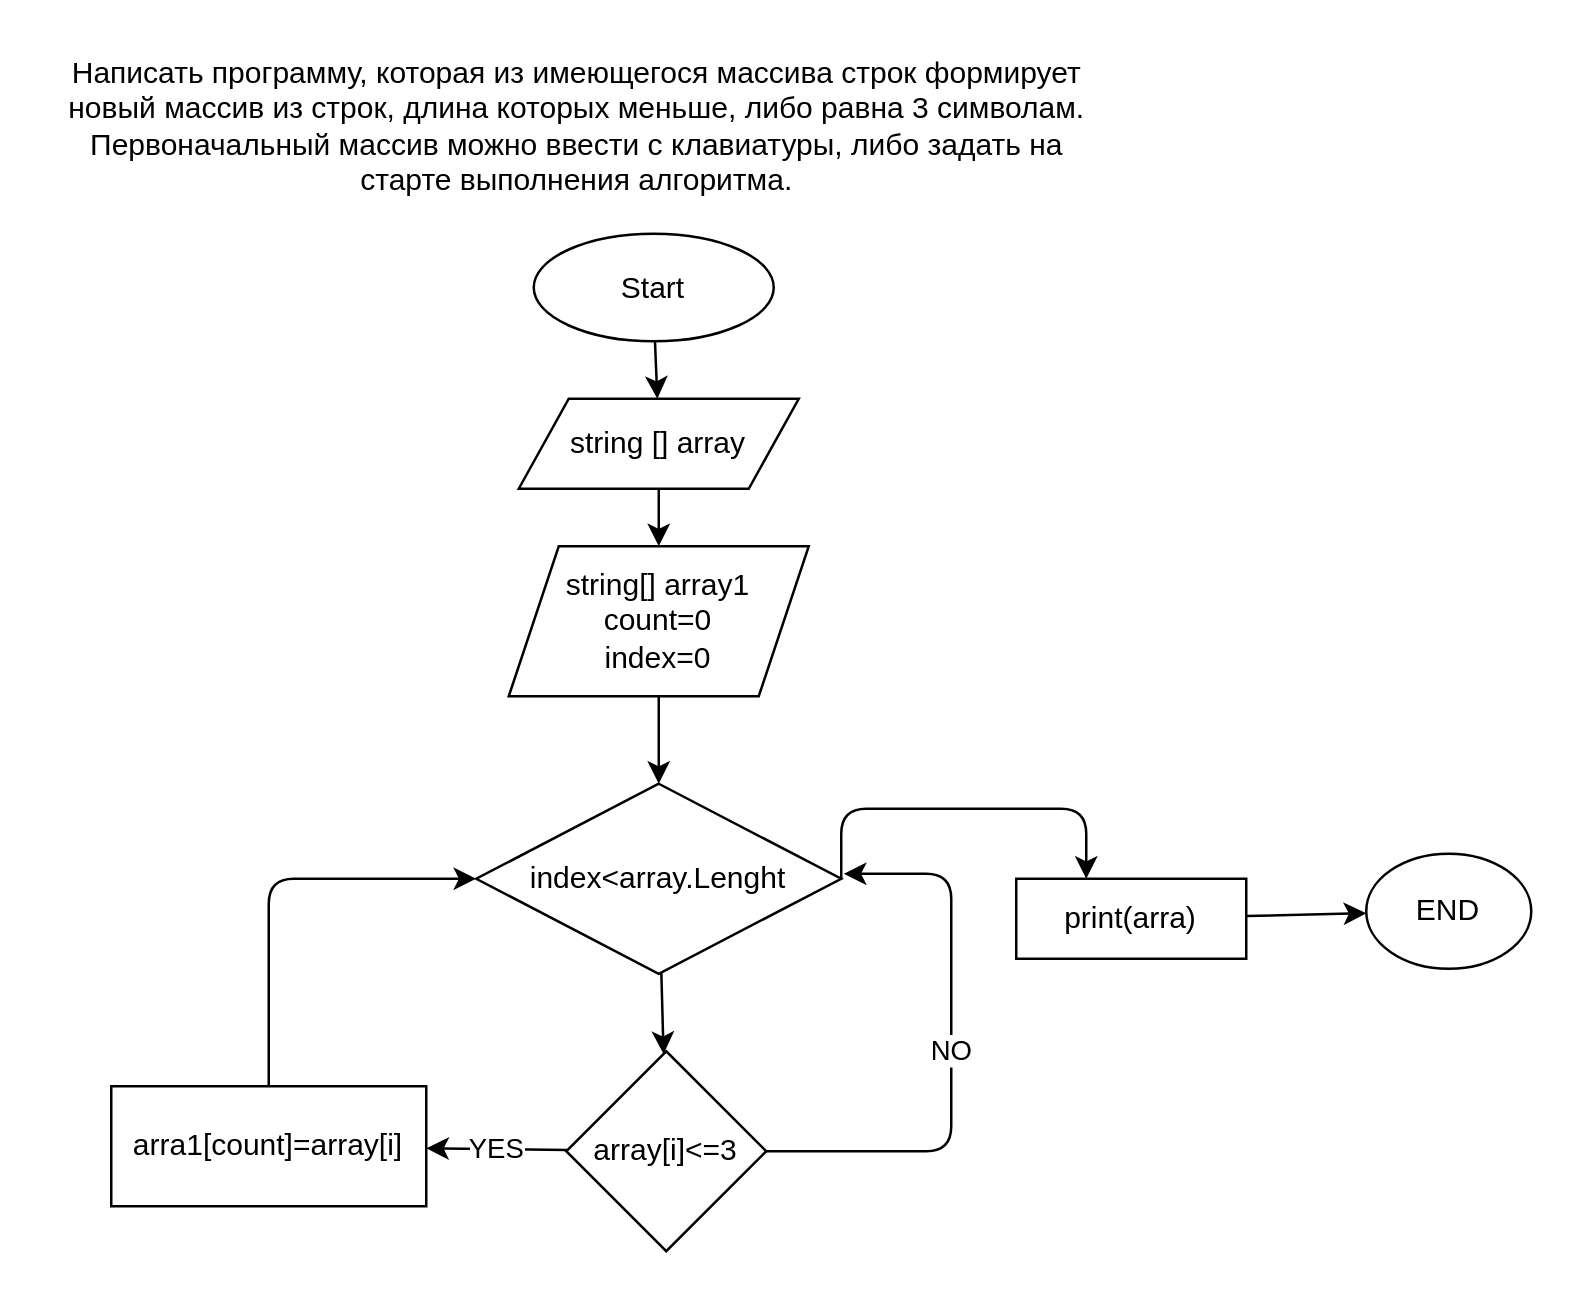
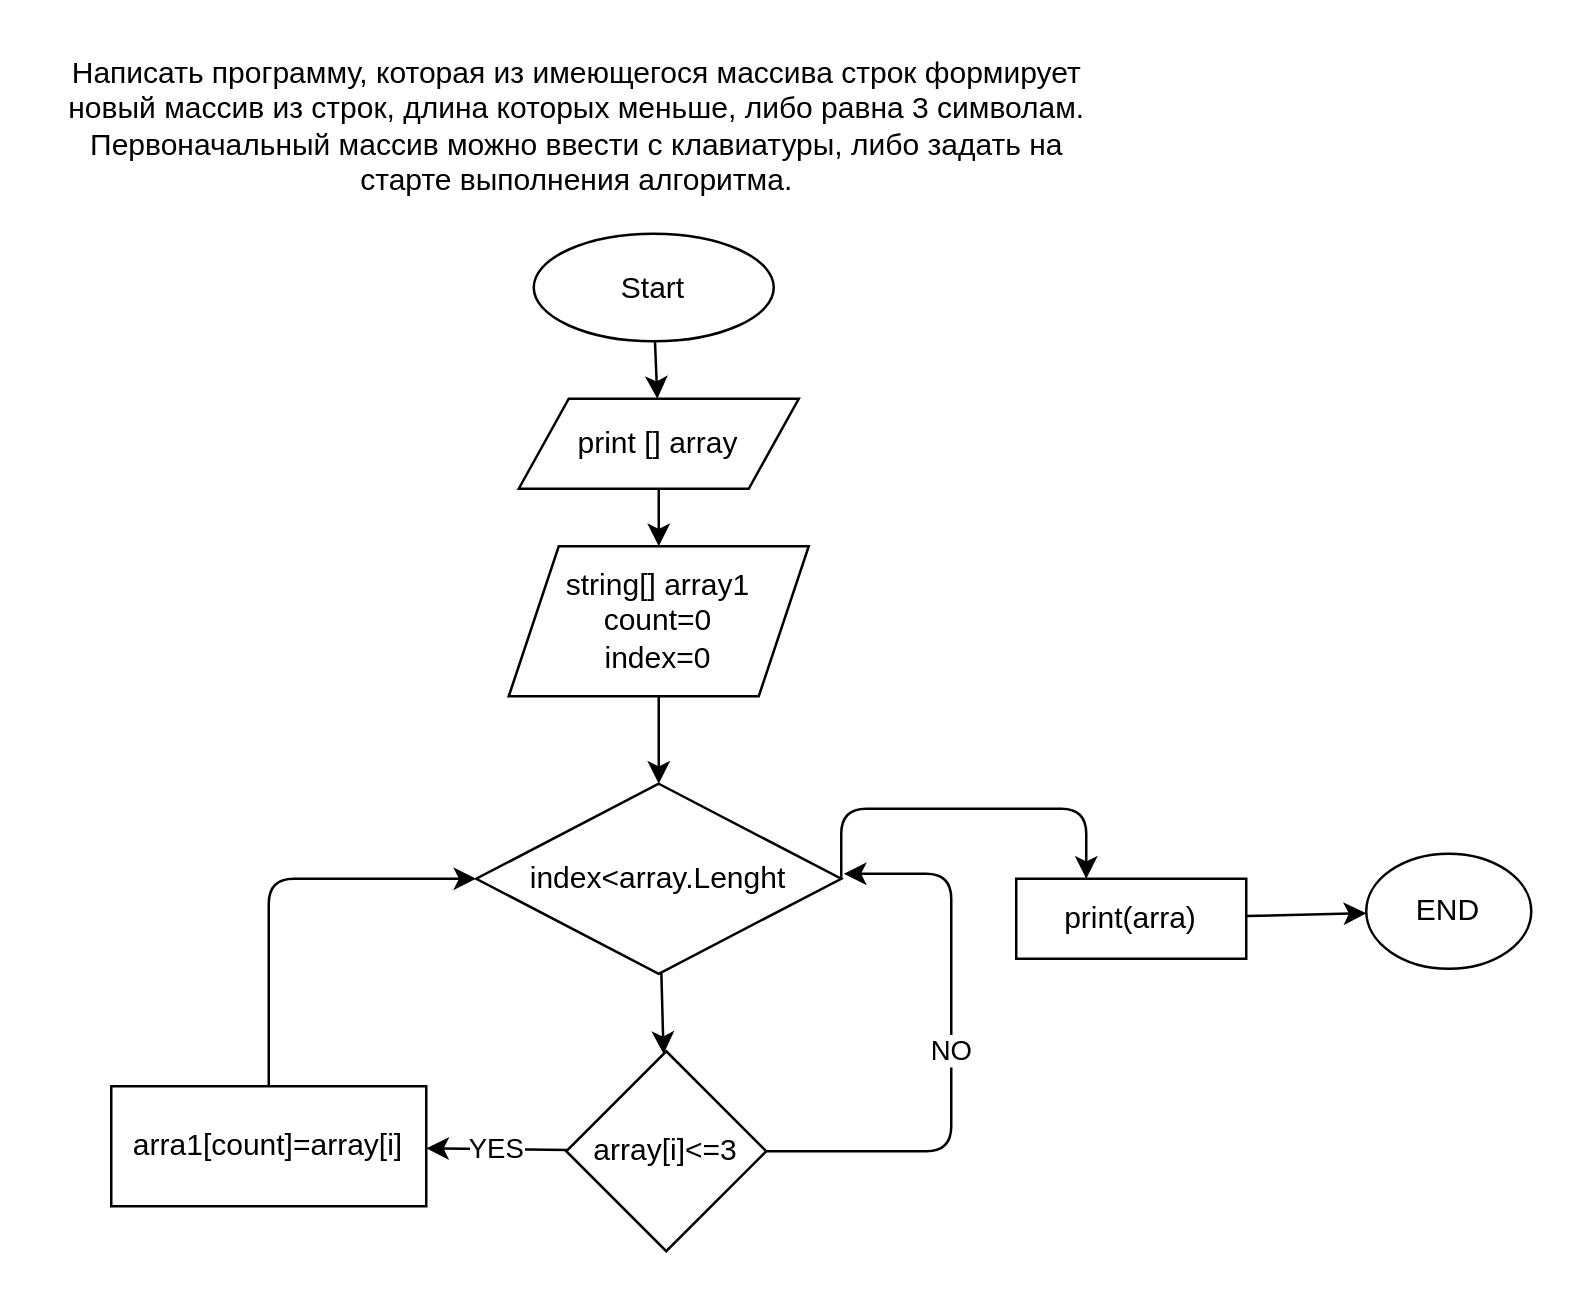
  <mxCell id="0" />
  <mxCell id="1" parent="0" />
  <mxCell id="2" value="&lt;font style=&quot;font-size: 12px&quot;&gt;&lt;span class=&quot;markedContent&quot; id=&quot;page14R_mcid0&quot;&gt;&lt;span style=&quot;left: 259.074px ; top: 23.828px ; font-family: sans-serif ; transform: scalex(1.0)&quot; dir=&quot;ltr&quot;&gt;Написать программу, которая из имеющегося массива строк формирует&lt;/span&gt;&lt;/span&gt;&lt;span class=&quot;markedContent&quot; id=&quot;page14R_mcid1&quot;&gt;&lt;br&gt;&lt;span style=&quot;left: 256.844px ; top: 46.622px ; font-family: sans-serif ; transform: scalex(1.0)&quot; dir=&quot;ltr&quot;&gt;новый массив из строк, длина которых меньше, либо равна 3 символам.&lt;/span&gt;&lt;/span&gt;&lt;span class=&quot;markedContent&quot; id=&quot;page14R_mcid2&quot;&gt;&lt;br&gt;&lt;span style=&quot;left: 270.809px ; top: 70.615px ; font-family: sans-serif ; transform: scalex(1.0)&quot; dir=&quot;ltr&quot;&gt;Первоначальный массив можно ввести с клавиатуры, либо задать на&lt;/span&gt;&lt;/span&gt;&lt;span class=&quot;markedContent&quot; id=&quot;page14R_mcid3&quot;&gt;&lt;br&gt;&lt;span style=&quot;left: 440.994px ; top: 93.409px ; font-family: sans-serif ; transform: scalex(1.0)&quot; dir=&quot;ltr&quot;&gt;старте выполнения алгоритма.&lt;/span&gt;&lt;/span&gt;&lt;/font&gt;" style="text;html=1;align=center;verticalAlign=middle;resizable=0;points=[];autosize=1;strokeColor=none;fillColor=none;" parent="1" vertex="1"><mxGeometry x="20" y="20" width="420" height="60" as="geometry" /></mxCell>
  <mxCell id="3" value="" style="edgeStyle=none;html=1;" edge="1" parent="1" source="4" target="6"><mxGeometry relative="1" as="geometry" /></mxCell>
  <mxCell id="4" value="Start" style="ellipse;whiteSpace=wrap;html=1;" vertex="1" parent="1"><mxGeometry x="213" y="93" width="96" height="43" as="geometry" /></mxCell>
  <mxCell id="5" value="" style="edgeStyle=none;html=1;" edge="1" parent="1" source="6" target="8"><mxGeometry relative="1" as="geometry" /></mxCell>
- <mxCell id="6" value="string [] array" style="shape=parallelogram;perimeter=parallelogramPerimeter;whiteSpace=wrap;html=1;fixedSize=1;" vertex="1" parent="1"><mxGeometry x="207" y="159" width="112" height="36" as="geometry" /></mxCell>
+ <mxCell id="6" value="print [] array" style="shape=parallelogram;perimeter=parallelogramPerimeter;whiteSpace=wrap;html=1;fixedSize=1;" vertex="1" parent="1"><mxGeometry x="207" y="159" width="112" height="36" as="geometry" /></mxCell>
  <mxCell id="7" value="" style="edgeStyle=none;html=1;" edge="1" parent="1" source="8" target="11"><mxGeometry relative="1" as="geometry" /></mxCell>
  <mxCell id="8" value="string[] array1&lt;br&gt;count=0&lt;br&gt;index=0" style="shape=parallelogram;perimeter=parallelogramPerimeter;whiteSpace=wrap;html=1;fixedSize=1;" vertex="1" parent="1"><mxGeometry x="203" y="218" width="120" height="60" as="geometry" /></mxCell>
  <mxCell id="9" value="" style="edgeStyle=none;html=1;" edge="1" parent="1" source="11" target="14"><mxGeometry relative="1" as="geometry" /></mxCell>
  <mxCell id="10" style="edgeStyle=none;html=1;exitX=1;exitY=0.5;exitDx=0;exitDy=0;" edge="1" parent="1" source="11"><mxGeometry relative="1" as="geometry"><mxPoint x="434" y="351" as="targetPoint" /><Array as="points"><mxPoint x="336" y="323" /><mxPoint x="434" y="323" /></Array></mxGeometry></mxCell>
  <mxCell id="11" value="index&amp;lt;array.Lenght" style="rhombus;whiteSpace=wrap;html=1;" vertex="1" parent="1"><mxGeometry x="190" y="313" width="146" height="76" as="geometry" /></mxCell>
  <mxCell id="12" value="YES" style="edgeStyle=none;html=1;" edge="1" parent="1" source="14" target="16"><mxGeometry relative="1" as="geometry" /></mxCell>
  <mxCell id="13" value="NO" style="edgeStyle=none;html=1;exitX=1;exitY=0.5;exitDx=0;exitDy=0;" edge="1" parent="1" source="14"><mxGeometry relative="1" as="geometry"><mxPoint x="337" y="349" as="targetPoint" /><Array as="points"><mxPoint x="337" y="460" /><mxPoint x="380" y="460" /><mxPoint x="380" y="349" /></Array></mxGeometry></mxCell>
  <mxCell id="14" value="array[i]&amp;lt;=3" style="rhombus;whiteSpace=wrap;html=1;" vertex="1" parent="1"><mxGeometry x="226" y="420" width="80" height="80" as="geometry" /></mxCell>
  <mxCell id="15" style="edgeStyle=none;html=1;exitX=0.5;exitY=0;exitDx=0;exitDy=0;entryX=0;entryY=0.5;entryDx=0;entryDy=0;" edge="1" parent="1" source="16" target="11"><mxGeometry relative="1" as="geometry"><Array as="points"><mxPoint x="107" y="351" /></Array></mxGeometry></mxCell>
  <mxCell id="16" value="arra1[count]=array[i]" style="whiteSpace=wrap;html=1;" vertex="1" parent="1"><mxGeometry x="44" y="434" width="126" height="48" as="geometry" /></mxCell>
  <mxCell id="17" value="" style="edgeStyle=none;html=1;" edge="1" parent="1" source="18" target="19"><mxGeometry relative="1" as="geometry" /></mxCell>
  <mxCell id="18" value="print(arra)" style="rounded=0;whiteSpace=wrap;html=1;" vertex="1" parent="1"><mxGeometry x="406" y="351" width="92" height="32" as="geometry" /></mxCell>
  <mxCell id="19" value="END" style="ellipse;whiteSpace=wrap;html=1;rounded=0;" vertex="1" parent="1"><mxGeometry x="546" y="341" width="66" height="46" as="geometry" /></mxCell>
